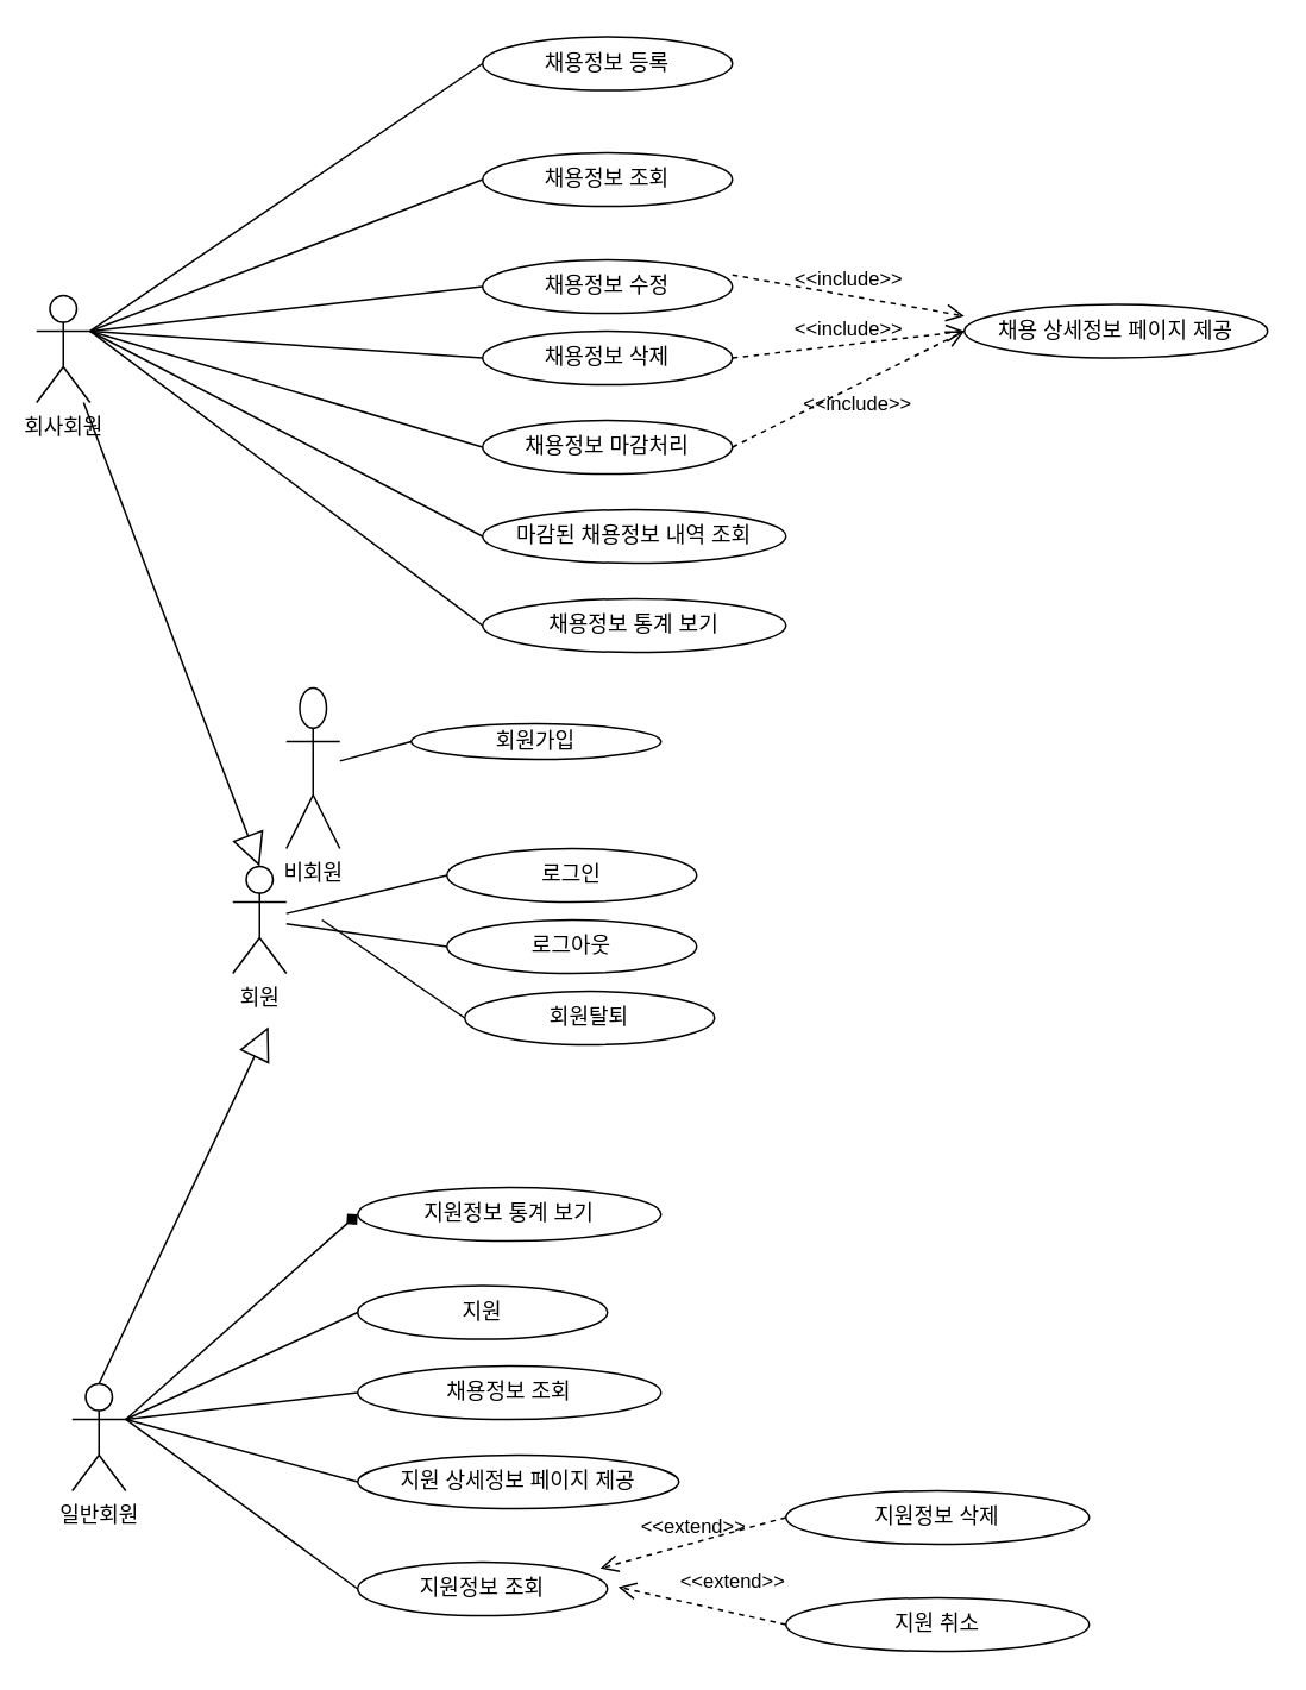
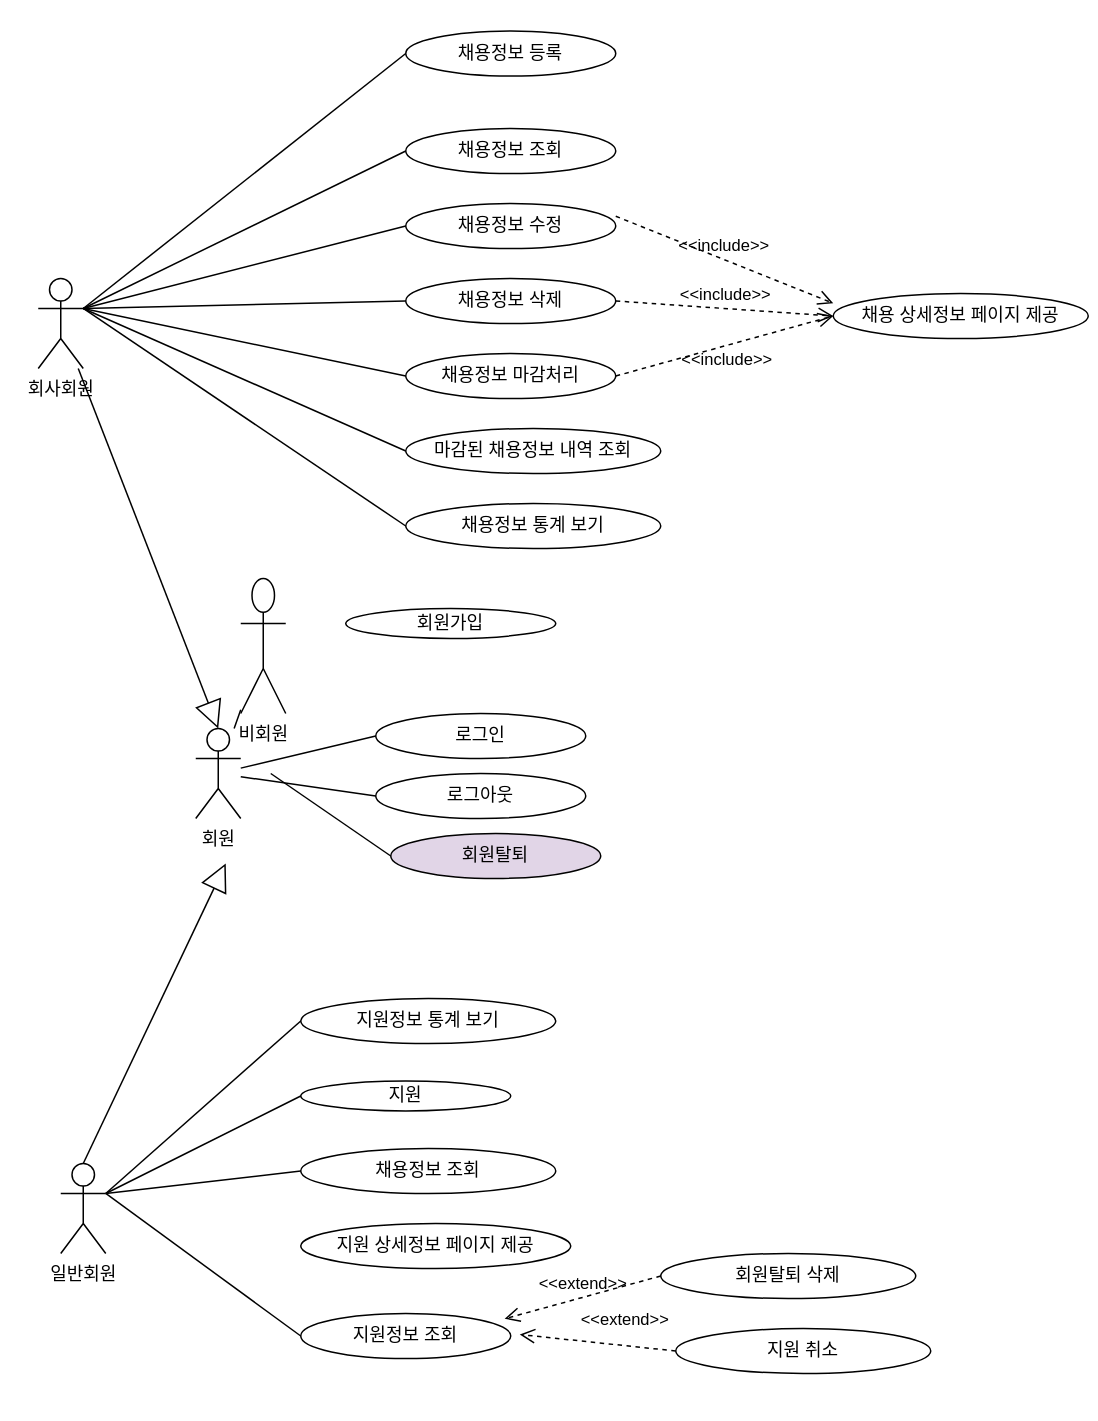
  <mxCell id="0" />
  <mxCell id="1" parent="0" />
- <mxCell id="2" value="회사회원" style="shape=umlActor;verticalLabelPosition=bottom;verticalAlign=top;html=1;" vertex="1" parent="1"><mxGeometry x="20" y="165" width="30" height="60" as="geometry" /></mxCell>
+ <mxCell id="2" value="회사회원" style="shape=umlActor;verticalLabelPosition=bottom;verticalAlign=top;html=1;" vertex="1" parent="1"><mxGeometry x="25" y="185" width="30" height="60" as="geometry" /></mxCell>
  <mxCell id="3" value="채용정보 등록" style="ellipse;whiteSpace=wrap;html=1;" vertex="1" parent="1"><mxGeometry x="270" y="20" width="140" height="30" as="geometry" /></mxCell>
  <mxCell id="4" value="채용정보 조회" style="ellipse;whiteSpace=wrap;html=1;" vertex="1" parent="1"><mxGeometry x="270" y="85" width="140" height="30" as="geometry" /></mxCell>
- <mxCell id="5" value="채용정보 수정" style="ellipse;whiteSpace=wrap;html=1;" vertex="1" parent="1"><mxGeometry x="270" y="145" width="140" height="30" as="geometry" /></mxCell>
+ <mxCell id="5" value="채용정보 수정" style="ellipse;whiteSpace=wrap;html=1;" vertex="1" parent="1"><mxGeometry x="270" y="135" width="140" height="30" as="geometry" /></mxCell>
  <mxCell id="6" value="채용정보 삭제" style="ellipse;whiteSpace=wrap;html=1;" vertex="1" parent="1"><mxGeometry x="270" y="185" width="140" height="30" as="geometry" /></mxCell>
  <mxCell id="7" value="채용정보 마감처리" style="ellipse;whiteSpace=wrap;html=1;" vertex="1" parent="1"><mxGeometry x="270" y="235" width="140" height="30" as="geometry" /></mxCell>
- <mxCell id="8" value="채용 상세정보 페이지 제공" style="ellipse;whiteSpace=wrap;html=1;" vertex="1" parent="1"><mxGeometry x="540" y="170" width="170" height="30" as="geometry" /></mxCell>
+ <mxCell id="8" value="채용 상세정보 페이지 제공" style="ellipse;whiteSpace=wrap;html=1;" vertex="1" parent="1"><mxGeometry x="555" y="195" width="170" height="30" as="geometry" /></mxCell>
  <mxCell id="9" value="마감된 채용정보 내역 조회" style="ellipse;whiteSpace=wrap;html=1;" vertex="1" parent="1"><mxGeometry x="270" y="285" width="170" height="30" as="geometry" /></mxCell>
  <mxCell id="10" value="채용정보 통계 보기" style="ellipse;whiteSpace=wrap;html=1;" vertex="1" parent="1"><mxGeometry x="270" y="335" width="170" height="30" as="geometry" /></mxCell>
  <mxCell id="11" value="" style="endArrow=none;html=1;rounded=0;entryX=0;entryY=0.5;entryDx=0;entryDy=0;exitX=1;exitY=0.333;exitDx=0;exitDy=0;exitPerimeter=0;" edge="1" parent="1" source="2" target="3"><mxGeometry width="50" height="50" relative="1" as="geometry"><mxPoint x="400" y="295" as="sourcePoint" /><mxPoint x="450" y="245" as="targetPoint" /></mxGeometry></mxCell>
  <mxCell id="12" value="" style="endArrow=none;html=1;rounded=0;entryX=0;entryY=0.5;entryDx=0;entryDy=0;exitX=1;exitY=0.333;exitDx=0;exitDy=0;exitPerimeter=0;" edge="1" parent="1" source="2" target="4"><mxGeometry width="50" height="50" relative="1" as="geometry"><mxPoint x="130" y="185" as="sourcePoint" /><mxPoint x="280" y="60" as="targetPoint" /></mxGeometry></mxCell>
  <mxCell id="13" value="" style="endArrow=none;html=1;rounded=0;entryX=0;entryY=0.5;entryDx=0;entryDy=0;exitX=1;exitY=0.333;exitDx=0;exitDy=0;exitPerimeter=0;" edge="1" parent="1" source="2" target="5"><mxGeometry width="50" height="50" relative="1" as="geometry"><mxPoint x="130" y="185" as="sourcePoint" /><mxPoint x="280" y="110" as="targetPoint" /></mxGeometry></mxCell>
  <mxCell id="14" value="" style="endArrow=none;html=1;rounded=0;entryX=0;entryY=0.5;entryDx=0;entryDy=0;exitX=1;exitY=0.333;exitDx=0;exitDy=0;exitPerimeter=0;" edge="1" parent="1" source="2" target="6"><mxGeometry width="50" height="50" relative="1" as="geometry"><mxPoint x="130" y="185" as="sourcePoint" /><mxPoint x="280" y="160" as="targetPoint" /></mxGeometry></mxCell>
  <mxCell id="15" value="" style="endArrow=none;html=1;rounded=0;entryX=0;entryY=0.5;entryDx=0;entryDy=0;exitX=1;exitY=0.333;exitDx=0;exitDy=0;exitPerimeter=0;" edge="1" parent="1" source="2" target="7"><mxGeometry width="50" height="50" relative="1" as="geometry"><mxPoint x="130" y="175" as="sourcePoint" /><mxPoint x="280" y="210" as="targetPoint" /></mxGeometry></mxCell>
  <mxCell id="16" value="" style="endArrow=none;html=1;rounded=0;entryX=0;entryY=0.5;entryDx=0;entryDy=0;exitX=1;exitY=0.333;exitDx=0;exitDy=0;exitPerimeter=0;" edge="1" parent="1" source="2" target="9"><mxGeometry width="50" height="50" relative="1" as="geometry"><mxPoint x="130" y="185" as="sourcePoint" /><mxPoint x="280" y="260" as="targetPoint" /></mxGeometry></mxCell>
  <mxCell id="17" value="" style="endArrow=none;html=1;rounded=0;entryX=0;entryY=0.5;entryDx=0;entryDy=0;exitX=1;exitY=0.333;exitDx=0;exitDy=0;exitPerimeter=0;" edge="1" parent="1" source="2"><mxGeometry width="50" height="50" relative="1" as="geometry"><mxPoint x="130" y="185" as="sourcePoint" /><mxPoint x="270" y="350" as="targetPoint" /></mxGeometry></mxCell>
  <mxCell id="18" value="" style="endArrow=classic;html=1;rounded=0;strokeColor=none;" edge="1" parent="1"><mxGeometry width="50" height="50" relative="1" as="geometry"><mxPoint x="400" y="295" as="sourcePoint" /><mxPoint x="450" y="245" as="targetPoint" /></mxGeometry></mxCell>
  <mxCell id="19" value="&amp;lt;&amp;lt;include&amp;gt;&amp;gt;" style="endArrow=open;startArrow=none;endFill=0;startFill=0;endSize=8;html=1;verticalAlign=bottom;dashed=1;labelBackgroundColor=none;rounded=0;exitX=1;exitY=0.283;exitDx=0;exitDy=0;exitPerimeter=0;entryX=0;entryY=0.217;entryDx=0;entryDy=0;entryPerimeter=0;" edge="1" parent="1" source="5" target="8"><mxGeometry width="160" relative="1" as="geometry"><mxPoint x="410" y="115" as="sourcePoint" /><mxPoint x="570" y="115" as="targetPoint" /></mxGeometry></mxCell>
  <mxCell id="20" value="&amp;lt;&amp;lt;include&amp;gt;&amp;gt;" style="endArrow=open;startArrow=none;endFill=0;startFill=0;endSize=8;html=1;verticalAlign=bottom;dashed=1;labelBackgroundColor=none;rounded=0;exitX=1;exitY=0.5;exitDx=0;exitDy=0;entryX=0;entryY=0.5;entryDx=0;entryDy=0;" edge="1" parent="1" source="6" target="8"><mxGeometry width="160" relative="1" as="geometry"><mxPoint x="420" y="153" as="sourcePoint" /><mxPoint x="550" y="187" as="targetPoint" /></mxGeometry></mxCell>
  <mxCell id="21" value="&amp;lt;&amp;lt;include&amp;gt;&amp;gt;" style="endArrow=open;startArrow=none;endFill=0;startFill=0;endSize=8;html=1;verticalAlign=bottom;dashed=1;labelBackgroundColor=none;rounded=0;exitX=1;exitY=0.5;exitDx=0;exitDy=0;entryX=0;entryY=0.5;entryDx=0;entryDy=0;" edge="1" parent="1" source="7" target="8"><mxGeometry x="-0.046" y="-18" width="160" relative="1" as="geometry"><mxPoint x="420" y="210" as="sourcePoint" /><mxPoint x="540" y="205" as="targetPoint" /><mxPoint as="offset" /></mxGeometry></mxCell>
  <mxCell id="22" value="비회원" style="shape=umlActor;verticalLabelPosition=bottom;verticalAlign=top;html=1;" vertex="1" parent="1"><mxGeometry x="160" y="385" width="30" height="90" as="geometry" /></mxCell>
- <mxCell id="23" value="" style="endArrow=none;html=1;rounded=0;entryX=0;entryY=0.5;entryDx=0;entryDy=0;" edge="1" parent="1" source="22" target="24"><mxGeometry width="50" height="50" relative="1" as="geometry"><mxPoint x="170" y="205" as="sourcePoint" /><mxPoint x="320" y="380" as="targetPoint" /></mxGeometry></mxCell>
+ <mxCell id="23" value="" style="endArrow=none;html=1;rounded=0;" edge="1" parent="1" source="22" target="25"><mxGeometry width="50" height="50" relative="1" as="geometry"><mxPoint x="170" y="205" as="sourcePoint" /><mxPoint x="320" y="380" as="targetPoint" /></mxGeometry></mxCell>
  <mxCell id="24" value="회원가입" style="ellipse;whiteSpace=wrap;html=1;" vertex="1" parent="1"><mxGeometry x="230" y="405" width="140" height="20" as="geometry" /></mxCell>
  <mxCell id="25" value="회원" style="shape=umlActor;verticalLabelPosition=bottom;verticalAlign=top;html=1;" vertex="1" parent="1"><mxGeometry x="130" y="485" width="30" height="60" as="geometry" /></mxCell>
  <mxCell id="26" value="로그인" style="ellipse;whiteSpace=wrap;html=1;" vertex="1" parent="1"><mxGeometry x="250" y="475" width="140" height="30" as="geometry" /></mxCell>
  <mxCell id="27" value="로그아웃" style="ellipse;whiteSpace=wrap;html=1;" vertex="1" parent="1"><mxGeometry x="250" y="515" width="140" height="30" as="geometry" /></mxCell>
- <mxCell id="28" value="회원탈퇴" style="ellipse;whiteSpace=wrap;html=1;" vertex="1" parent="1"><mxGeometry x="260" y="555" width="140" height="30" as="geometry" /></mxCell>
+ <mxCell id="28" value="회원탈퇴" style="ellipse;whiteSpace=wrap;html=1;fillColor=#e1d5e7;" vertex="1" parent="1"><mxGeometry x="260" y="555" width="140" height="30" as="geometry" /></mxCell>
  <mxCell id="29" value="" style="endArrow=none;html=1;rounded=0;entryX=0;entryY=0.5;entryDx=0;entryDy=0;" edge="1" parent="1" source="25" target="26"><mxGeometry width="50" height="50" relative="1" as="geometry"><mxPoint x="220" y="428" as="sourcePoint" /><mxPoint x="290" y="440" as="targetPoint" /></mxGeometry></mxCell>
  <mxCell id="30" value="" style="endArrow=none;html=1;rounded=0;entryX=0;entryY=0.5;entryDx=0;entryDy=0;" edge="1" parent="1" source="25" target="27"><mxGeometry width="50" height="50" relative="1" as="geometry"><mxPoint x="190" y="521" as="sourcePoint" /><mxPoint x="260" y="500" as="targetPoint" /></mxGeometry></mxCell>
  <mxCell id="31" value="" style="endArrow=none;html=1;rounded=0;entryX=0;entryY=0.5;entryDx=0;entryDy=0;" edge="1" parent="1" target="28"><mxGeometry width="50" height="50" relative="1" as="geometry"><mxPoint x="180" y="515" as="sourcePoint" /><mxPoint x="260" y="540" as="targetPoint" /></mxGeometry></mxCell>
  <mxCell id="32" value="일반회원" style="shape=umlActor;verticalLabelPosition=bottom;verticalAlign=top;html=1;" vertex="1" parent="1"><mxGeometry x="40" y="775" width="30" height="60" as="geometry" /></mxCell>
  <mxCell id="33" value="지원정보 통계 보기" style="ellipse;whiteSpace=wrap;html=1;" vertex="1" parent="1"><mxGeometry x="200" y="665" width="170" height="30" as="geometry" /></mxCell>
- <mxCell id="34" value="지원" style="ellipse;whiteSpace=wrap;html=1;" vertex="1" parent="1"><mxGeometry x="200" y="720" width="140" height="30" as="geometry" /></mxCell>
+ <mxCell id="34" value="지원" style="ellipse;whiteSpace=wrap;html=1;" vertex="1" parent="1"><mxGeometry x="200" y="720" width="140" height="20" as="geometry" /></mxCell>
  <mxCell id="35" value="채용정보 조회" style="ellipse;whiteSpace=wrap;html=1;" vertex="1" parent="1"><mxGeometry x="200" y="765" width="170" height="30" as="geometry" /></mxCell>
  <mxCell id="36" value="지원 상세정보 페이지 제공" style="ellipse;whiteSpace=wrap;html=1;" vertex="1" parent="1"><mxGeometry x="200" y="815" width="180" height="30" as="geometry" /></mxCell>
  <mxCell id="37" value="지원정보 조회" style="ellipse;whiteSpace=wrap;html=1;" vertex="1" parent="1"><mxGeometry x="200" y="875" width="140" height="30" as="geometry" /></mxCell>
- <mxCell id="38" value="" style="endArrow=diamond;html=1;rounded=0;entryX=0;entryY=0.5;entryDx=0;entryDy=0;exitX=1;exitY=0.333;exitDx=0;exitDy=0;exitPerimeter=0;" edge="1" parent="1" source="32" target="33"><mxGeometry width="50" height="50" relative="1" as="geometry"><mxPoint x="100" y="695" as="sourcePoint" /><mxPoint x="170" y="707" as="targetPoint" /></mxGeometry></mxCell>
+ <mxCell id="38" value="" style="endArrow=none;html=1;rounded=0;entryX=0;entryY=0.5;entryDx=0;entryDy=0;exitX=1;exitY=0.333;exitDx=0;exitDy=0;exitPerimeter=0;" edge="1" parent="1" source="32" target="33"><mxGeometry width="50" height="50" relative="1" as="geometry"><mxPoint x="100" y="695" as="sourcePoint" /><mxPoint x="170" y="707" as="targetPoint" /></mxGeometry></mxCell>
  <mxCell id="39" value="" style="endArrow=none;html=1;rounded=0;entryX=0;entryY=0.5;entryDx=0;entryDy=0;exitX=1;exitY=0.333;exitDx=0;exitDy=0;exitPerimeter=0;" edge="1" parent="1" source="32" target="34"><mxGeometry width="50" height="50" relative="1" as="geometry"><mxPoint x="130" y="795" as="sourcePoint" /><mxPoint x="210" y="690" as="targetPoint" /></mxGeometry></mxCell>
  <mxCell id="40" value="" style="endArrow=none;html=1;rounded=0;entryX=0;entryY=0.5;entryDx=0;entryDy=0;exitX=1;exitY=0.333;exitDx=0;exitDy=0;exitPerimeter=0;" edge="1" parent="1" source="32" target="35"><mxGeometry width="50" height="50" relative="1" as="geometry"><mxPoint x="130" y="795" as="sourcePoint" /><mxPoint x="210" y="745" as="targetPoint" /></mxGeometry></mxCell>
- <mxCell id="41" value="" style="endArrow=none;html=1;rounded=0;entryX=0;entryY=0.5;entryDx=0;entryDy=0;exitX=1;exitY=0.333;exitDx=0;exitDy=0;exitPerimeter=0;" edge="1" parent="1" source="32" target="36"><mxGeometry width="50" height="50" relative="1" as="geometry"><mxPoint x="130" y="795" as="sourcePoint" /><mxPoint x="210" y="790" as="targetPoint" /></mxGeometry></mxCell>
  <mxCell id="42" value="" style="endArrow=none;html=1;rounded=0;entryX=0;entryY=0.5;entryDx=0;entryDy=0;exitX=1;exitY=0.333;exitDx=0;exitDy=0;exitPerimeter=0;" edge="1" parent="1" source="32" target="37"><mxGeometry width="50" height="50" relative="1" as="geometry"><mxPoint x="130" y="795" as="sourcePoint" /><mxPoint x="210" y="840" as="targetPoint" /></mxGeometry></mxCell>
- <mxCell id="43" value="지원정보 삭제" style="ellipse;whiteSpace=wrap;html=1;" vertex="1" parent="1"><mxGeometry x="440" y="835" width="170" height="30" as="geometry" /></mxCell>
+ <mxCell id="43" value="회원탈퇴 삭제" style="ellipse;whiteSpace=wrap;html=1;" vertex="1" parent="1"><mxGeometry x="440" y="835" width="170" height="30" as="geometry" /></mxCell>
  <mxCell id="44" value="&amp;lt;&amp;lt;extend&amp;gt;&amp;gt;" style="endArrow=open;startArrow=none;endFill=0;startFill=0;endSize=8;html=1;verticalAlign=bottom;dashed=1;labelBackgroundColor=none;rounded=0;entryX=0.971;entryY=0.117;entryDx=0;entryDy=0;entryPerimeter=0;exitX=0;exitY=0.5;exitDx=0;exitDy=0;" edge="1" parent="1" source="43" target="37"><mxGeometry width="160" relative="1" as="geometry"><mxPoint x="320" y="825" as="sourcePoint" /><mxPoint x="480" y="825" as="targetPoint" /></mxGeometry></mxCell>
  <mxCell id="45" value="&amp;lt;&amp;lt;extend&amp;gt;&amp;gt;" style="endArrow=open;startArrow=none;endFill=0;startFill=0;endSize=8;html=1;verticalAlign=bottom;dashed=1;labelBackgroundColor=none;rounded=0;entryX=0.971;entryY=0.117;entryDx=0;entryDy=0;entryPerimeter=0;exitX=0;exitY=0.5;exitDx=0;exitDy=0;" edge="1" parent="1" source="46"><mxGeometry x="-0.324" y="-8" width="160" relative="1" as="geometry"><mxPoint x="450" y="860" as="sourcePoint" /><mxPoint x="346" y="889" as="targetPoint" /><mxPoint as="offset" /></mxGeometry></mxCell>
- <mxCell id="46" value="지원 취소" style="ellipse;whiteSpace=wrap;html=1;" vertex="1" parent="1"><mxGeometry x="440" y="895" width="170" height="30" as="geometry" /></mxCell>
+ <mxCell id="46" value="지원 취소" style="ellipse;whiteSpace=wrap;html=1;" vertex="1" parent="1"><mxGeometry x="450" y="885" width="170" height="30" as="geometry" /></mxCell>
  <mxCell id="47" value="" style="endArrow=block;endSize=16;endFill=0;html=1;rounded=0;entryX=0.5;entryY=0;entryDx=0;entryDy=0;entryPerimeter=0;" edge="1" parent="1" source="2" target="25"><mxGeometry width="160" relative="1" as="geometry"><mxPoint x="110" y="245" as="sourcePoint" /><mxPoint x="170" y="315" as="targetPoint" /></mxGeometry></mxCell>
  <mxCell id="48" value="" style="endArrow=block;endSize=16;endFill=0;html=1;rounded=0;exitX=0.5;exitY=0;exitDx=0;exitDy=0;exitPerimeter=0;" edge="1" parent="1" source="32"><mxGeometry width="160" relative="1" as="geometry"><mxPoint x="110" y="755" as="sourcePoint" /><mxPoint x="150" y="575" as="targetPoint" /></mxGeometry></mxCell>
